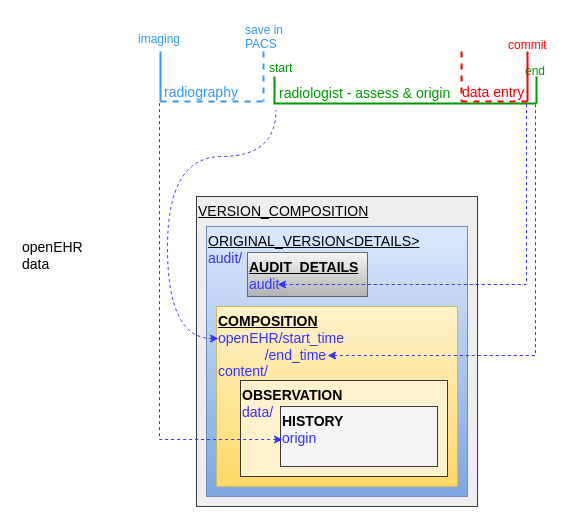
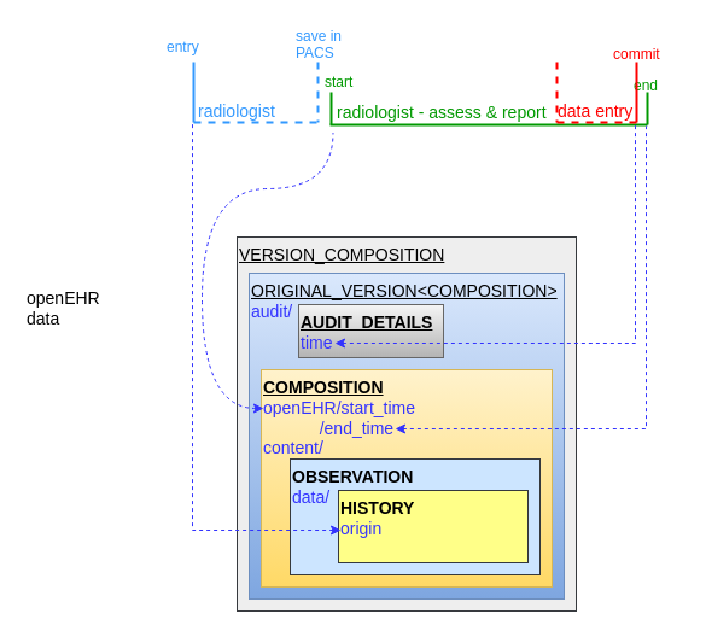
  <mxCell id="0" />
  <mxCell id="1" parent="0" />
  <mxCell id="2" value="&lt;u&gt;&lt;span&gt;VERSION_COMPOSITION&lt;/span&gt;&lt;/u&gt;&lt;br&gt;" style="rounded=0;whiteSpace=wrap;html=1;fontSize=14;verticalAlign=top;align=left;fillColor=#eeeeee;strokeColor=#36393d;fontStyle=0" parent="1" vertex="1"><mxGeometry x="196" y="196" width="281" height="310" as="geometry" /></mxCell>
  <mxCell id="3" value="" style="endArrow=none;html=1;strokeColor=#009900;strokeWidth=2;" parent="1" edge="1"><mxGeometry width="50" height="50" relative="1" as="geometry"><mxPoint x="273" y="103" as="sourcePoint" /><mxPoint x="536" y="103" as="targetPoint" /></mxGeometry></mxCell>
  <mxCell id="4" value="" style="endArrow=none;html=1;strokeColor=#009900;strokeWidth=2;" parent="1" edge="1"><mxGeometry width="50" height="50" relative="1" as="geometry"><mxPoint x="274" y="76" as="sourcePoint" /><mxPoint x="274" y="103" as="targetPoint" /></mxGeometry></mxCell>
  <mxCell id="5" value="" style="endArrow=none;html=1;strokeColor=#009900;strokeWidth=2;" parent="1" edge="1"><mxGeometry width="50" height="50" relative="1" as="geometry"><mxPoint x="536" y="76" as="sourcePoint" /><mxPoint x="536" y="103" as="targetPoint" /></mxGeometry></mxCell>
  <mxCell id="6" value="" style="endArrow=none;html=1;strokeColor=#3399FF;dashed=1;strokeWidth=2;" parent="1" edge="1"><mxGeometry width="50" height="50" relative="1" as="geometry"><mxPoint x="160" y="101" as="sourcePoint" /><mxPoint x="262" y="101" as="targetPoint" /></mxGeometry></mxCell>
  <mxCell id="7" value="" style="endArrow=none;html=1;strokeColor=#3399FF;strokeWidth=2;" parent="1" edge="1"><mxGeometry width="50" height="50" relative="1" as="geometry"><mxPoint x="160" y="51" as="sourcePoint" /><mxPoint x="160" y="101" as="targetPoint" /></mxGeometry></mxCell>
  <mxCell id="8" value="" style="endArrow=none;html=1;strokeColor=#3399FF;dashed=1;strokeWidth=2;" parent="1" edge="1"><mxGeometry width="50" height="50" relative="1" as="geometry"><mxPoint x="263" y="51" as="sourcePoint" /><mxPoint x="263" y="101" as="targetPoint" /><Array as="points"><mxPoint x="263" y="81" /></Array></mxGeometry></mxCell>
- <mxCell id="9" value="radiologist - assess &amp;amp; origin" style="text;html=1;resizable=0;points=[];autosize=1;align=left;verticalAlign=top;spacingTop=-4;fontColor=#009900;fontSize=14;" parent="1" vertex="1"><mxGeometry x="277" y="81.5" width="190" height="20" as="geometry" /></mxCell>
- <mxCell id="10" value="radiography" style="text;html=1;resizable=0;points=[];autosize=1;align=left;verticalAlign=top;spacingTop=-4;fontColor=#3399FF;fontSize=14;" parent="1" vertex="1"><mxGeometry x="162" y="81" width="90" height="20" as="geometry" /></mxCell>
+ <mxCell id="9" value="radiologist - assess &amp;amp; report" style="text;html=1;resizable=0;points=[];autosize=1;align=left;verticalAlign=top;spacingTop=-4;fontColor=#009900;fontSize=14;" parent="1" vertex="1"><mxGeometry x="277" y="81.5" width="190" height="20" as="geometry" /></mxCell>
+ <mxCell id="10" value="radiologist" style="text;html=1;resizable=0;points=[];autosize=1;align=left;verticalAlign=top;spacingTop=-4;fontColor=#3399FF;fontSize=14;" parent="1" vertex="1"><mxGeometry x="162" y="81" width="90" height="20" as="geometry" /></mxCell>
  <mxCell id="11" value="start" style="text;html=1;resizable=0;points=[];autosize=1;align=left;verticalAlign=top;spacingTop=-4;fontColor=#009900;" parent="1" vertex="1"><mxGeometry x="267" y="58" width="40" height="20" as="geometry" /></mxCell>
  <mxCell id="12" value="end" style="text;html=1;resizable=0;points=[];autosize=1;align=left;verticalAlign=top;spacingTop=-4;fontColor=#009900;" parent="1" vertex="1"><mxGeometry x="523" y="61" width="40" height="20" as="geometry" /></mxCell>
- <mxCell id="13" value="imaging" style="text;html=1;resizable=0;points=[];autosize=1;align=left;verticalAlign=top;spacingTop=-4;fontColor=#3399FF;" parent="1" vertex="1"><mxGeometry x="136" y="29" width="60" height="20" as="geometry" /></mxCell>
+ <mxCell id="13" value="entry" style="text;html=1;resizable=0;points=[];autosize=1;align=left;verticalAlign=top;spacingTop=-4;fontColor=#3399FF;" parent="1" vertex="1"><mxGeometry x="136" y="29" width="60" height="20" as="geometry" /></mxCell>
  <mxCell id="14" value="save in &lt;br&gt;PACS" style="text;html=1;resizable=0;points=[];autosize=1;align=left;verticalAlign=top;spacingTop=-4;fontColor=#3399FF;" parent="1" vertex="1"><mxGeometry x="243" y="20" width="50" height="30" as="geometry" /></mxCell>
  <mxCell id="15" value="" style="endArrow=none;html=1;strokeColor=#FF0000;strokeWidth=2;dashed=1;" parent="1" edge="1"><mxGeometry width="50" height="50" relative="1" as="geometry"><mxPoint x="461" y="101" as="sourcePoint" /><mxPoint x="527" y="101" as="targetPoint" /></mxGeometry></mxCell>
  <mxCell id="16" value="" style="endArrow=none;html=1;strokeColor=#FF0000;strokeWidth=2;dashed=1;" parent="1" edge="1"><mxGeometry width="50" height="50" relative="1" as="geometry"><mxPoint x="461" y="51" as="sourcePoint" /><mxPoint x="461" y="101" as="targetPoint" /></mxGeometry></mxCell>
  <mxCell id="17" value="" style="endArrow=none;html=1;strokeColor=#FF0000;strokeWidth=2;" parent="1" edge="1"><mxGeometry width="50" height="50" relative="1" as="geometry"><mxPoint x="527" y="51" as="sourcePoint" /><mxPoint x="527" y="101" as="targetPoint" /><Array as="points"><mxPoint x="527" y="81" /></Array></mxGeometry></mxCell>
  <mxCell id="18" value="data entry" style="text;html=1;resizable=0;points=[];autosize=1;align=left;verticalAlign=top;spacingTop=-4;fontColor=#FF0000;fontSize=14;dashed=1;" parent="1" vertex="1"><mxGeometry x="460" y="81" width="80" height="20" as="geometry" /></mxCell>
  <mxCell id="19" value="commit" style="text;html=1;resizable=0;points=[];autosize=1;align=left;verticalAlign=top;spacingTop=-4;fontColor=#FF0000;" parent="1" vertex="1"><mxGeometry x="506" y="35" width="50" height="20" as="geometry" /></mxCell>
- <mxCell id="20" value="&lt;u&gt;&lt;span&gt;ORIGINAL_VERSION&amp;lt;DETAILS&amp;gt;&lt;/span&gt;&lt;br&gt;&lt;/u&gt;&lt;font color=&quot;#3333ff&quot;&gt;audit/&lt;/font&gt;" style="rounded=0;whiteSpace=wrap;html=1;fontSize=14;verticalAlign=top;align=left;fillColor=#dae8fc;strokeColor=#6c8ebf;gradientColor=#7ea6e0;fontStyle=0" parent="1" vertex="1"><mxGeometry x="206" y="226" width="261" height="270" as="geometry" /></mxCell>
+ <mxCell id="20" value="&lt;u&gt;&lt;span&gt;ORIGINAL_VERSION&amp;lt;COMPOSITION&amp;gt;&lt;/span&gt;&lt;br&gt;&lt;/u&gt;&lt;font color=&quot;#3333ff&quot;&gt;audit/&lt;/font&gt;" style="rounded=0;whiteSpace=wrap;html=1;fontSize=14;verticalAlign=top;align=left;fillColor=#dae8fc;strokeColor=#6c8ebf;gradientColor=#7ea6e0;fontStyle=0" parent="1" vertex="1"><mxGeometry x="206" y="226" width="261" height="270" as="geometry" /></mxCell>
  <mxCell id="21" value="&lt;u style=&quot;font-weight: bold&quot;&gt;COMPOSITION&lt;br&gt;&lt;/u&gt;&lt;font color=&quot;#3333ff&quot;&gt;openEHR/start_time&lt;br&gt;&amp;nbsp; &amp;nbsp; &amp;nbsp; &amp;nbsp; &amp;nbsp; &amp;nbsp; /end_time&lt;br&gt;content/&amp;nbsp;&lt;br&gt;&lt;/font&gt;" style="rounded=0;whiteSpace=wrap;html=1;fontSize=14;verticalAlign=top;align=left;fillColor=#fff2cc;strokeColor=#d6b656;gradientColor=#ffd966;" parent="1" vertex="1"><mxGeometry x="216" y="306" width="241" height="180" as="geometry" /></mxCell>
- <mxCell id="22" value="&lt;u&gt;AUDIT_DETAILS&lt;/u&gt;&lt;br&gt;&lt;span style=&quot;font-weight: normal&quot;&gt;&lt;font color=&quot;#3333ff&quot;&gt;audit&lt;/font&gt;&lt;/span&gt;" style="rounded=0;whiteSpace=wrap;html=1;fontSize=14;verticalAlign=top;align=left;fillColor=#f5f5f5;strokeColor=#666666;gradientColor=#b3b3b3;fontStyle=1" parent="1" vertex="1"><mxGeometry x="247" y="252" width="120" height="44" as="geometry" /></mxCell>
- <mxCell id="23" value="&lt;b&gt;OBSERVATION&lt;/b&gt;&lt;br&gt;&lt;font color=&quot;#3333ff&quot;&gt;data/&lt;br&gt;&lt;br&gt;&lt;/font&gt;" style="rounded=0;whiteSpace=wrap;html=1;fontSize=14;verticalAlign=top;align=left;fillColor=#fff2cc;strokeColor=#36393d;" parent="1" vertex="1"><mxGeometry x="240" y="380" width="207" height="96" as="geometry" /></mxCell>
- <mxCell id="24" value="&lt;b&gt;HISTORY&lt;/b&gt;&lt;br&gt;&lt;font color=&quot;#3333ff&quot;&gt;origin&lt;/font&gt;" style="rounded=0;whiteSpace=wrap;html=1;fontSize=14;verticalAlign=top;align=left;fillColor=#f5f5f5;strokeColor=#36393d;" parent="1" vertex="1"><mxGeometry x="280" y="406" width="157" height="60" as="geometry" /></mxCell>
+ <mxCell id="22" value="&lt;u&gt;AUDIT_DETAILS&lt;/u&gt;&lt;br&gt;&lt;span style=&quot;font-weight: normal&quot;&gt;&lt;font color=&quot;#3333ff&quot;&gt;time&lt;/font&gt;&lt;/span&gt;" style="rounded=0;whiteSpace=wrap;html=1;fontSize=14;verticalAlign=top;align=left;fillColor=#f5f5f5;strokeColor=#666666;gradientColor=#b3b3b3;fontStyle=1" parent="1" vertex="1"><mxGeometry x="247" y="252" width="120" height="44" as="geometry" /></mxCell>
+ <mxCell id="23" value="&lt;b&gt;OBSERVATION&lt;/b&gt;&lt;br&gt;&lt;font color=&quot;#3333ff&quot;&gt;data/&lt;br&gt;&lt;br&gt;&lt;/font&gt;" style="rounded=0;whiteSpace=wrap;html=1;fontSize=14;verticalAlign=top;align=left;fillColor=#cce5ff;strokeColor=#36393d;" parent="1" vertex="1"><mxGeometry x="240" y="380" width="207" height="96" as="geometry" /></mxCell>
+ <mxCell id="24" value="&lt;b&gt;HISTORY&lt;/b&gt;&lt;br&gt;&lt;font color=&quot;#3333ff&quot;&gt;origin&lt;/font&gt;" style="rounded=0;whiteSpace=wrap;html=1;fontSize=14;verticalAlign=top;align=left;fillColor=#ffff88;strokeColor=#36393d;" parent="1" vertex="1"><mxGeometry x="280" y="406" width="157" height="60" as="geometry" /></mxCell>
  <mxCell id="25" value="openEHR&lt;br&gt;data" style="text;html=1;resizable=0;points=[];autosize=1;align=left;verticalAlign=top;spacingTop=-4;fontSize=14;fontColor=#000000;" parent="1" vertex="1"><mxGeometry x="20" y="236" width="80" height="40" as="geometry" /></mxCell>
  <mxCell id="26" style="edgeStyle=orthogonalEdgeStyle;rounded=0;orthogonalLoop=1;jettySize=auto;html=1;entryX=-0.008;entryY=1.4;entryDx=0;entryDy=0;entryPerimeter=0;strokeColor=#3333FF;strokeWidth=1;fontSize=14;fontColor=#000000;exitX=0.012;exitY=0.169;exitDx=0;exitDy=0;exitPerimeter=0;dashed=1;endArrow=none;endFill=0;startArrow=classic;startFill=1;curved=1;" parent="1" target="9" edge="1"><mxGeometry relative="1" as="geometry"><mxPoint x="218" y="338" as="sourcePoint" /><mxPoint x="40" y="106" as="targetPoint" /><Array as="points"><mxPoint x="167" y="338" /><mxPoint x="167" y="156" /><mxPoint x="275" y="156" /></Array></mxGeometry></mxCell>
  <mxCell id="27" style="edgeStyle=orthogonalEdgeStyle;rounded=0;orthogonalLoop=1;jettySize=auto;html=1;strokeColor=#3333FF;strokeWidth=1;fontSize=14;fontColor=#000000;dashed=1;endArrow=none;endFill=0;startArrow=classic;startFill=1;exitX=0.461;exitY=0.167;exitDx=0;exitDy=0;exitPerimeter=0;" parent="1" edge="1"><mxGeometry relative="1" as="geometry"><mxPoint x="327" y="355" as="sourcePoint" /><mxPoint x="535" y="104" as="targetPoint" /><Array as="points"><mxPoint x="535" y="355" /></Array></mxGeometry></mxCell>
  <mxCell id="28" style="edgeStyle=orthogonalEdgeStyle;rounded=0;orthogonalLoop=1;jettySize=auto;html=1;strokeColor=#3333FF;strokeWidth=1;fontSize=14;fontColor=#000000;dashed=1;endArrow=none;endFill=0;startArrow=classic;startFill=1;exitX=0.25;exitY=0.773;exitDx=0;exitDy=0;exitPerimeter=0;" parent="1" edge="1"><mxGeometry relative="1" as="geometry"><mxPoint x="277" y="284" as="sourcePoint" /><mxPoint x="526" y="103" as="targetPoint" /><Array as="points"><mxPoint x="526" y="284" /></Array></mxGeometry></mxCell>
  <mxCell id="29" style="edgeStyle=orthogonalEdgeStyle;rounded=0;orthogonalLoop=1;jettySize=auto;html=1;strokeColor=#3333FF;strokeWidth=1;fontSize=14;fontColor=#000000;exitX=0;exitY=0.75;exitDx=0;exitDy=0;dashed=1;endArrow=none;endFill=0;startArrow=classic;startFill=1;entryX=-0.054;entryY=1.043;entryDx=0;entryDy=0;entryPerimeter=0;" parent="1" target="10" edge="1"><mxGeometry relative="1" as="geometry"><mxPoint x="282" y="439" as="sourcePoint" /><mxPoint x="137" y="77" as="targetPoint" /><Array as="points"><mxPoint x="159" y="439" /></Array></mxGeometry></mxCell>
